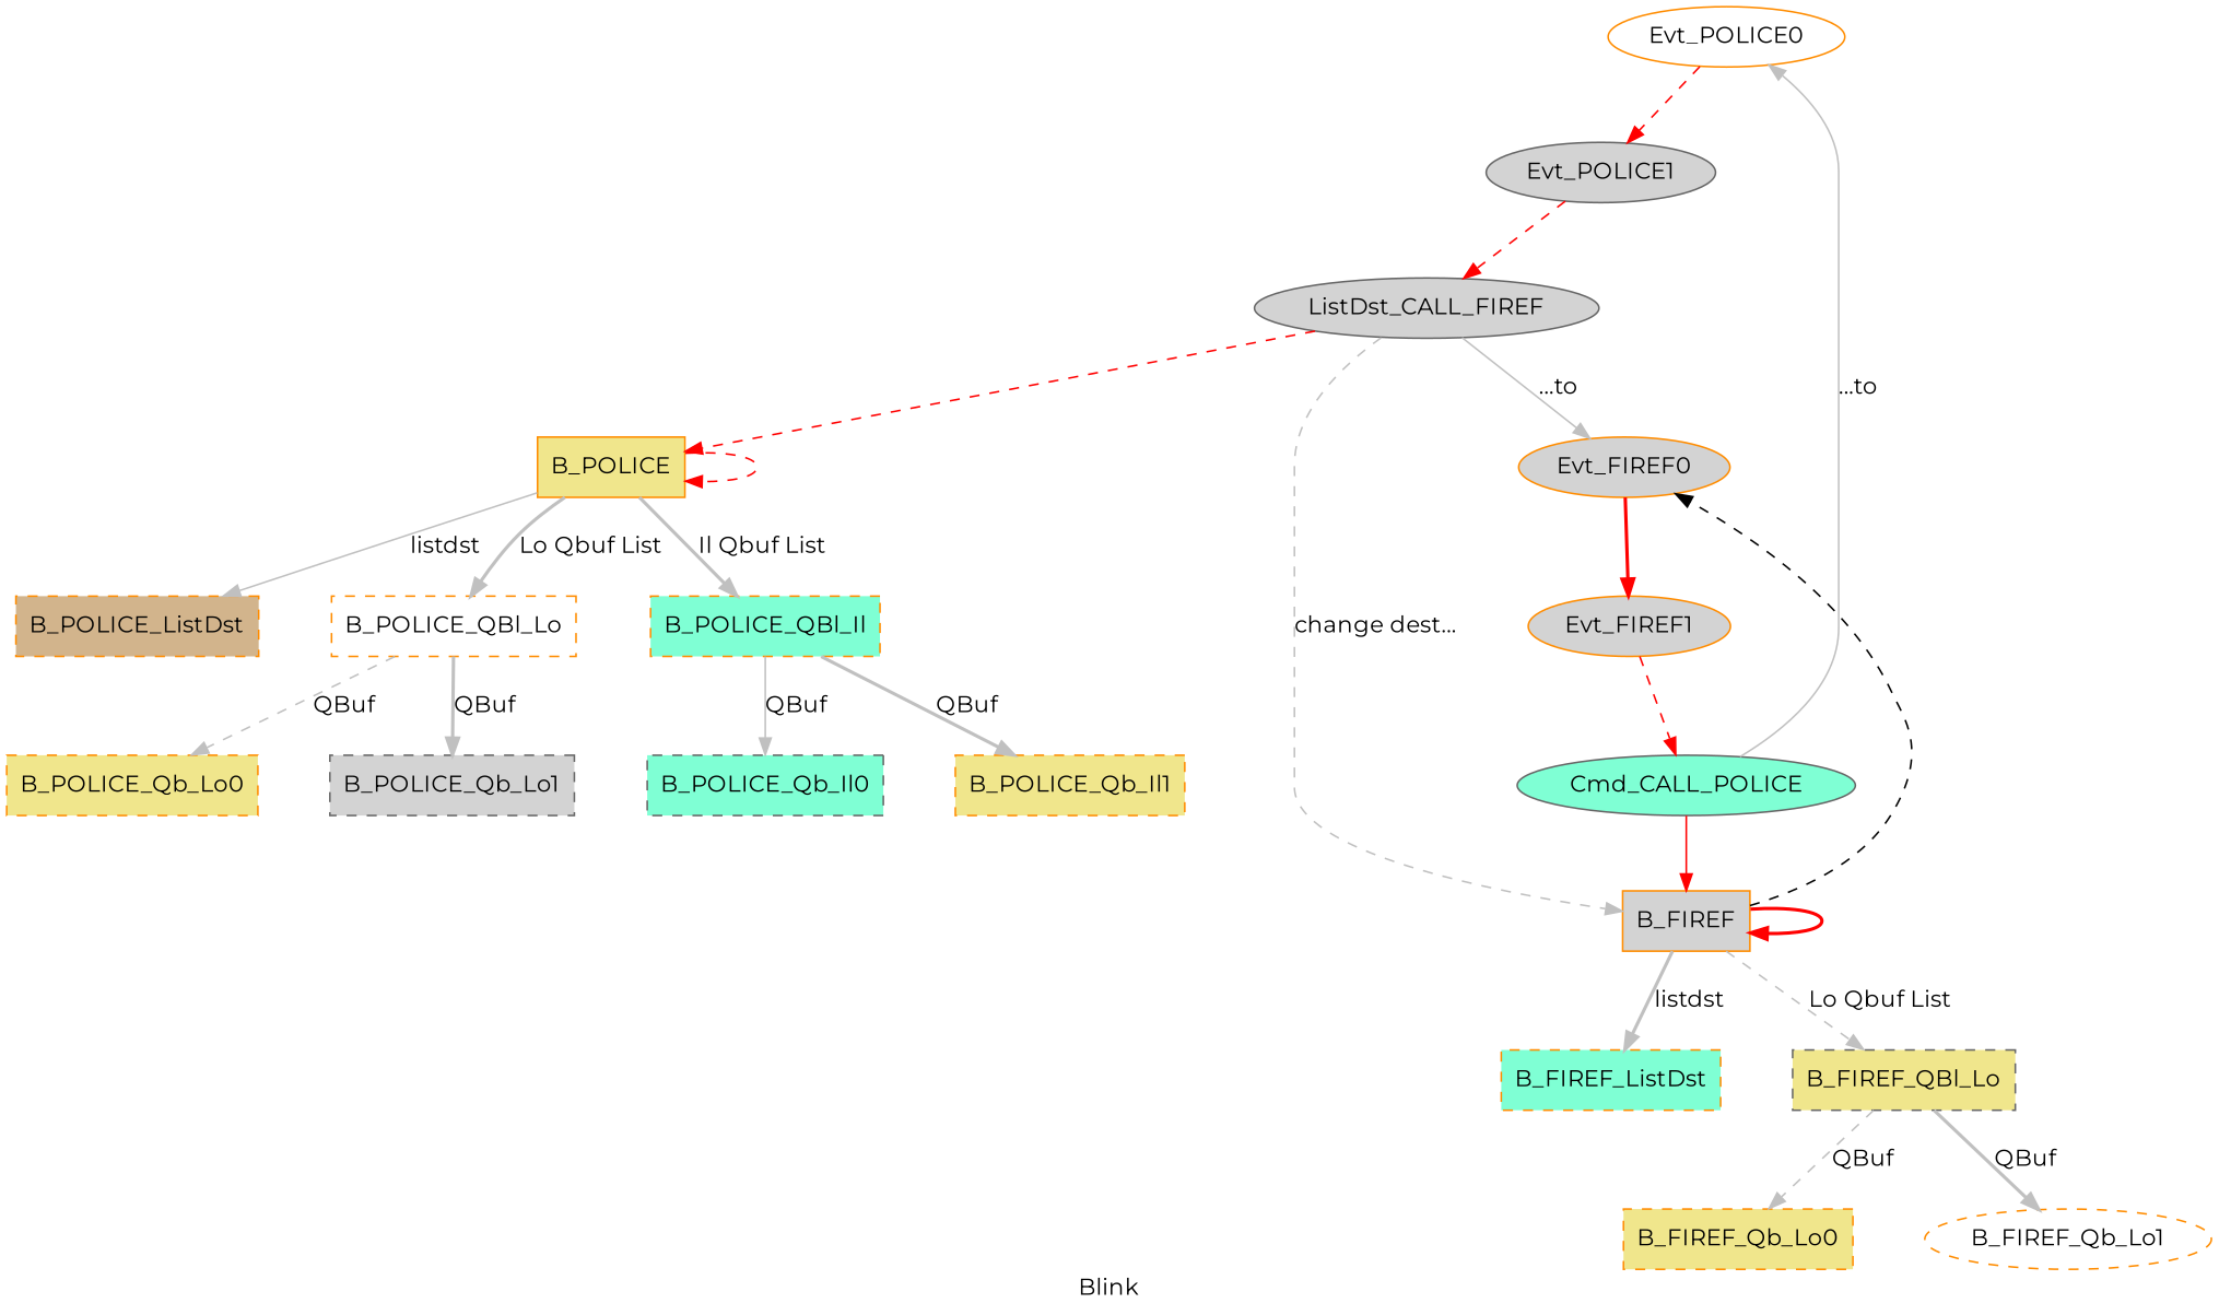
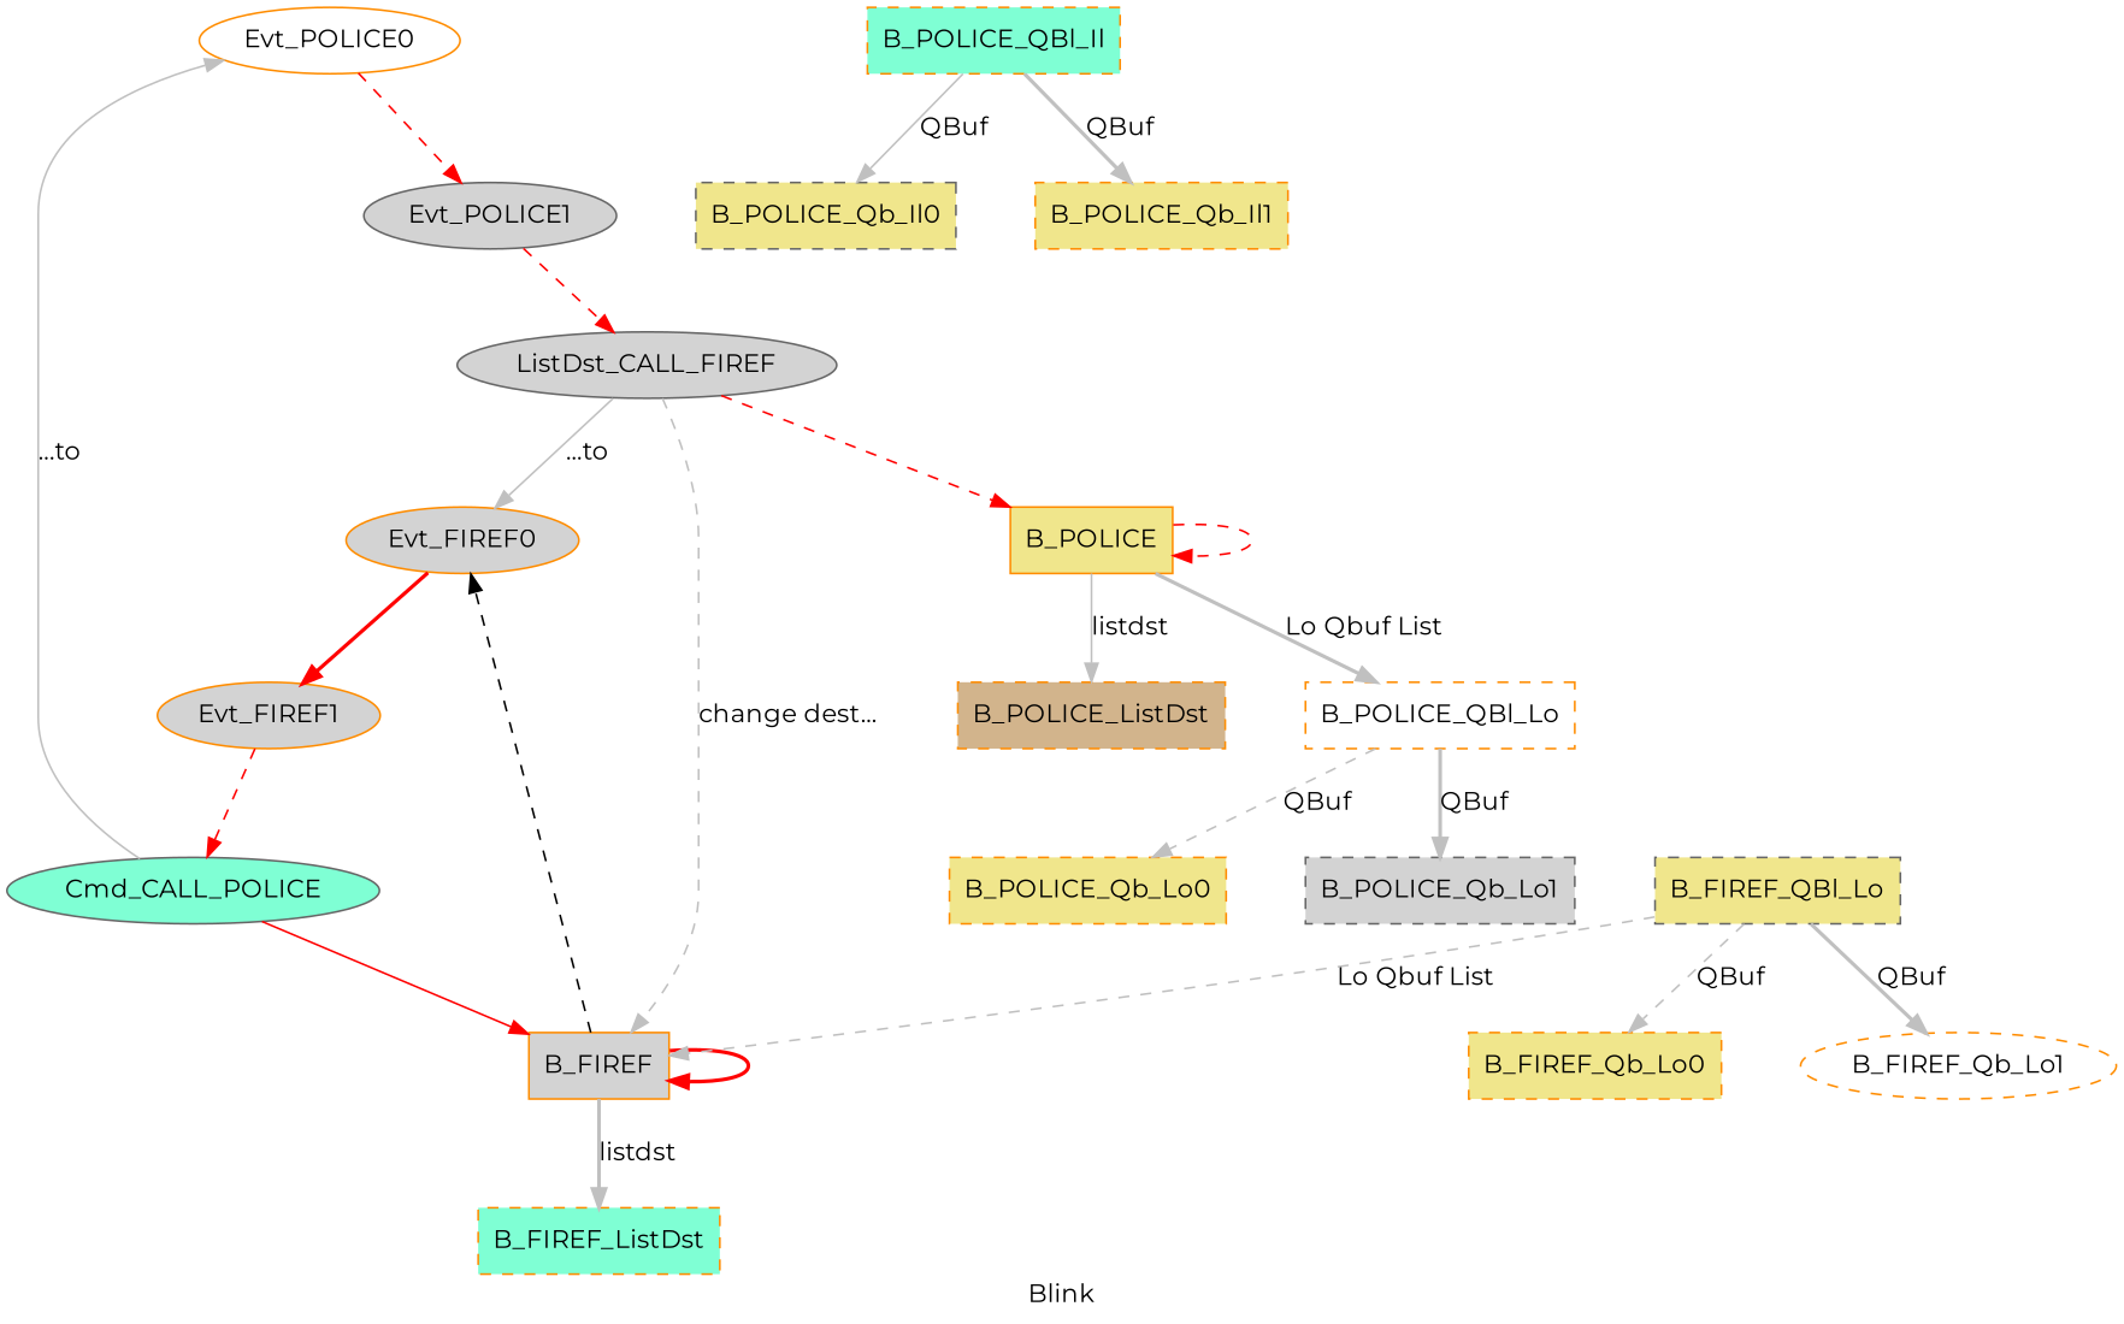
  digraph {
    fontname=Montserrat
    label=Blink
    mindist=0.6
    nodesep=0.6
    rankdir=TB
    ranksep=0.6
    root=Evt_POLICE
    node [color=darkorange fillcolor=lightgrey fontname=Montserrat shape=rectangle style="dashed,filled" type=QBuf flags=0]
    edge [color=grey fontname=Montserrat style=dashed type=defdst]
    Evt_POLICE0 [fillcolor=white par="0x123" shape=oval style=filled tOffs=0 type=TMsg flags=""]
    Evt_POLICE1 [color=gray40 par="0x123" shape=oval style=filled tOffs=500 type=TMsg flags=""]
    n3 [color=gray40 label=ListDst_CALL_FIREF qty=1 shape=oval style=filled tOffs=300 tValid=0 type=Flow flags=""]
    B_POLICE [fillcolor=khaki style=filled tPeriod=2000000000 type=Block flags=""]
    B_POLICE_ListDst [fillcolor=tan type=ListDst]
    B_POLICE_QBl_Lo [fillcolor=white type=QInfo]
    B_POLICE_QBl_Il [fillcolor=aquamarine type=QInfo]
    B_POLICE_Qb_Lo0 [fillcolor=khaki]
    B_POLICE_Qb_Lo1 [color=gray40]
-   B_POLICE_Qb_Il0 [color=gray40 fillcolor=aquamarine]
+   B_POLICE_Qb_Il0 [color=gray40 fillcolor=khaki]
    B_POLICE_Qb_Il1 [fillcolor=khaki]
    Evt_FIREF0 [par="0x0" shape=oval style=filled tOffs=0 type=TMsg flags=""]
    Evt_FIREF1 [par="0x0" shape=oval style=filled tOffs=0 type=TMsg flags=""]
    Cmd_CALL_POLICE [color=gray40 fillcolor=aquamarine qty=1 shape=oval style=filled tOffs=1000 tValid=0 type=Flow flags=""]
    B_FIREF [style=filled tPeriod=4000000000 type=Block flags=""]
    B_FIREF_ListDst [fillcolor=aquamarine type=ListDst]
    B_FIREF_QBl_Lo [color=gray40 fillcolor=khaki type=QInfo]
    B_FIREF_Qb_Lo0 [fillcolor=khaki]
    B_FIREF_Qb_Lo1 [fillcolor=white shape=ellipse]
    subgraph sub_1 {
      color=none
      label="Thread 0"
      Evt_POLICE0
      Evt_POLICE1
      n3
      B_POLICE
      B_POLICE_ListDst
      B_POLICE_QBl_Lo
      B_POLICE_QBl_Il
      B_POLICE_Qb_Lo0
      B_POLICE_Qb_Lo1
      B_POLICE_Qb_Il0
      B_POLICE_Qb_Il1
    }
    subgraph sub_2 {
      color=none
      label="Thread 1"
      Evt_FIREF0
      Evt_FIREF1
      Cmd_CALL_POLICE
      B_FIREF
      B_FIREF_ListDst
      B_FIREF_QBl_Lo
      B_FIREF_Qb_Lo0
      B_FIREF_Qb_Lo1
    }
    Evt_POLICE0 -> Evt_POLICE1 [color=red]
    Evt_POLICE1 -> n3 [color=red]
    n3 -> B_POLICE [color=red]
    n3 -> Evt_FIREF0 [label="...to" style=solid type=flowdst]
    n3 -> B_FIREF [label="change dest..." type=target]
    B_POLICE -> B_POLICE [color=red]
    B_POLICE -> B_POLICE_ListDst [label=listdst style=solid type=listdst]
    B_POLICE -> B_POLICE_QBl_Lo [label="Lo Qbuf List" style=bold type=priolo]
-   B_POLICE -> B_POLICE_QBl_Il [label="Il Qbuf List" style=bold type=prioIl]
    B_POLICE_QBl_Lo -> B_POLICE_Qb_Lo0 [label=QBuf type=meta]
    B_POLICE_QBl_Lo -> B_POLICE_Qb_Lo1 [label=QBuf style=bold type=meta]
    B_POLICE_QBl_Il -> B_POLICE_Qb_Il0 [label=QBuf style=solid type=meta]
    B_POLICE_QBl_Il -> B_POLICE_Qb_Il1 [label=QBuf style=bold type=meta]
    Evt_FIREF0 -> Evt_FIREF1 [color=red style=bold]
    Evt_FIREF1 -> Cmd_CALL_POLICE [color=red]
    Cmd_CALL_POLICE -> Evt_POLICE0 [label="...to" style=solid type=flowdst]
    Cmd_CALL_POLICE -> B_FIREF [color=red style=solid]
    B_FIREF -> Evt_FIREF0 [color=black type=altdst]
    B_FIREF -> B_FIREF [color=red style=bold]
    B_FIREF -> B_FIREF_ListDst [label=listdst style=bold type=listdst]
-   B_FIREF -> B_FIREF_QBl_Lo [label="Lo Qbuf List" type=priolo]
+   B_FIREF_QBl_Lo -> B_FIREF [label="Lo Qbuf List" type=priolo]
    B_FIREF_QBl_Lo -> B_FIREF_Qb_Lo0 [label=QBuf type=meta]
    B_FIREF_QBl_Lo -> B_FIREF_Qb_Lo1 [label=QBuf style=bold type=meta]
  }
